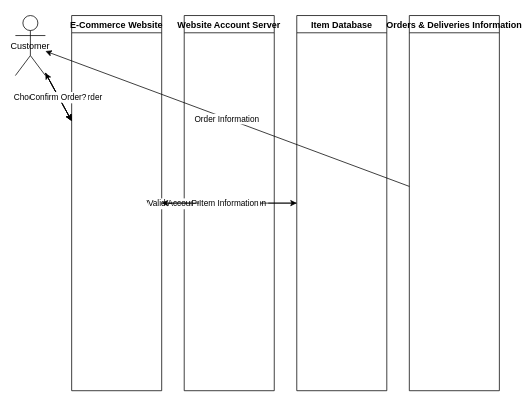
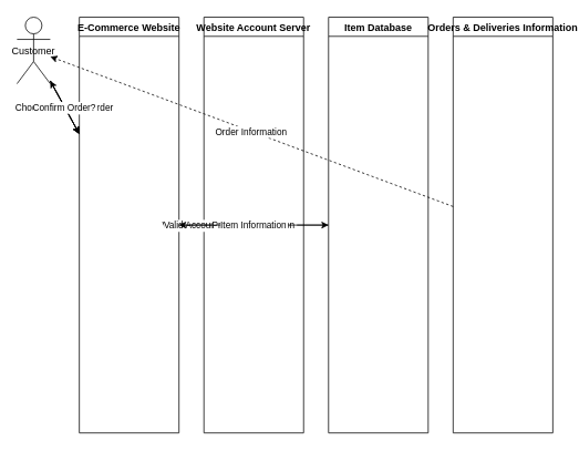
  <mxCell id="0" />
  <mxCell id="1" parent="0" />
  <mxCell id="2" value="Customer" style="shape=umlActor;" vertex="1" parent="1"><mxGeometry x="20" y="20" width="40" height="80" as="geometry" /></mxCell>
  <mxCell id="3" value="E-Commerce Website" style="swimlane" vertex="1" parent="1"><mxGeometry x="95" y="20" width="120" height="500" as="geometry" /></mxCell>
  <mxCell id="4" value="Website Account Server" style="swimlane" vertex="1" parent="1"><mxGeometry x="245" y="20" width="120" height="500" as="geometry" /></mxCell>
  <mxCell id="5" value="Item Database" style="swimlane" vertex="1" parent="1"><mxGeometry x="395" y="20" width="120" height="500" as="geometry" /></mxCell>
  <mxCell id="6" value="Orders &amp; Deliveries Information" style="swimlane" vertex="1" parent="1"><mxGeometry x="545" y="20" width="120" height="500" as="geometry" /></mxCell>
  <mxCell id="7" value="Login Account" edge="1" parent="1" source="2" target="3"><mxGeometry relative="1" as="geometry" /></mxCell>
  <mxCell id="8" value="Verify Account" edge="1" parent="1" source="3" target="4"><mxGeometry relative="1" as="geometry" /></mxCell>
  <mxCell id="9" value="Valid Account" edge="1" parent="1" source="4" target="3"><mxGeometry relative="1" as="geometry" /></mxCell>
  <mxCell id="10" value="Browse for Items" edge="1" parent="1" source="3" target="2"><mxGeometry relative="1" as="geometry" /></mxCell>
  <mxCell id="11" value="Choose an item to order" edge="1" parent="1" source="2" target="3"><mxGeometry relative="1" as="geometry" /></mxCell>
  <mxCell id="12" value="Process Transaction" edge="1" parent="1" source="3" target="5"><mxGeometry relative="1" as="geometry" /></mxCell>
  <mxCell id="13" value="Item Information" edge="1" parent="1" source="5" target="3"><mxGeometry relative="1" as="geometry" /></mxCell>
  <mxCell id="14" value="Confirm Order?" edge="1" parent="1" source="2" target="3"><mxGeometry relative="1" as="geometry" /></mxCell>
- <mxCell id="15" value="Order Information" edge="1" parent="1" source="6" target="2"><mxGeometry relative="1" as="geometry" /></mxCell>
+ <mxCell id="15" value="Order Information" edge="1" parent="1" source="6" target="2" style="dashed=1;"><mxGeometry relative="1" as="geometry" /></mxCell>
